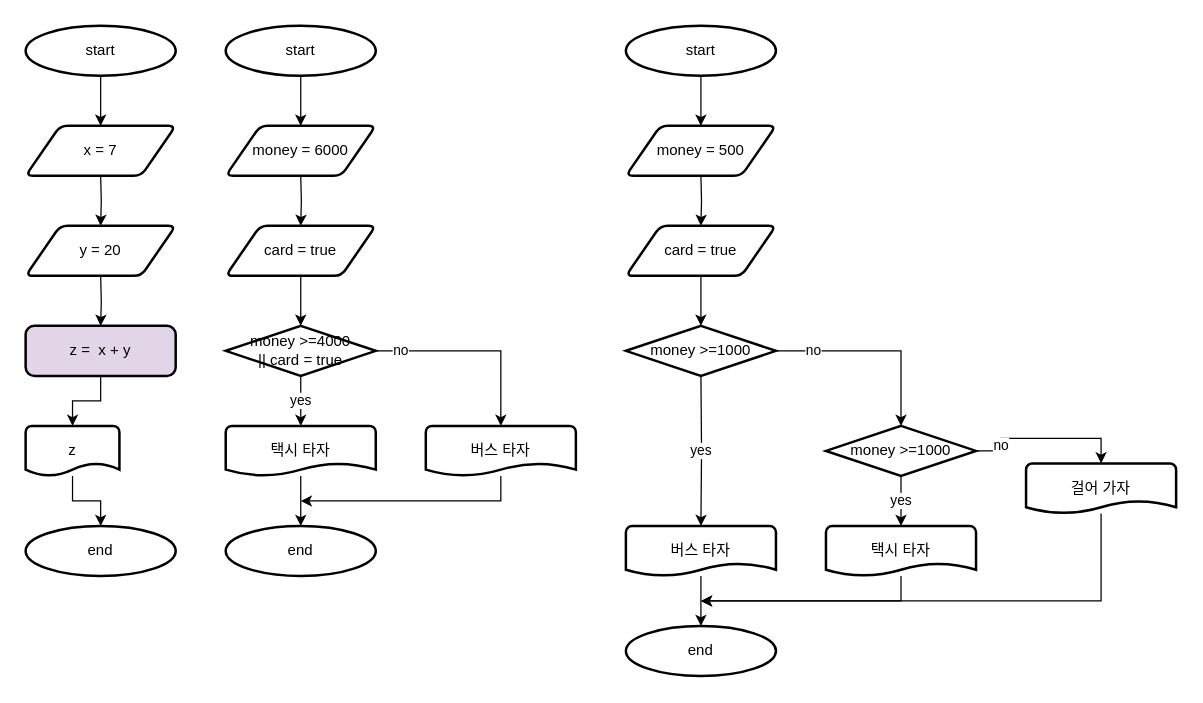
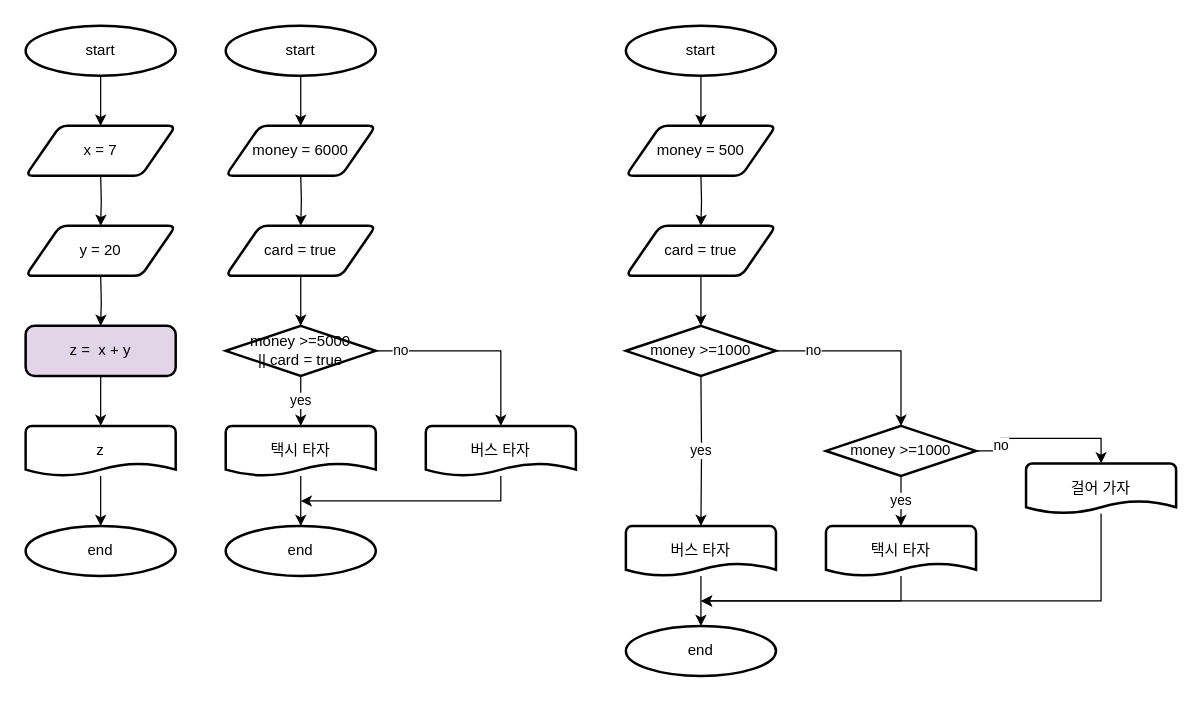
  <mxCell id="0" />
  <mxCell id="1" parent="0" />
  <mxCell id="2" value="" style="edgeStyle=orthogonalEdgeStyle;rounded=0;orthogonalLoop=1;jettySize=auto;html=1;" edge="1" parent="1" source="3"><mxGeometry relative="1" as="geometry"><mxPoint x="80" y="100" as="targetPoint" /></mxGeometry></mxCell>
  <mxCell id="3" value="start" style="strokeWidth=2;html=1;shape=mxgraph.flowchart.start_1;whiteSpace=wrap;" vertex="1" parent="1"><mxGeometry x="20" y="20" width="120" height="40" as="geometry" /></mxCell>
  <mxCell id="4" value="end" style="strokeWidth=2;html=1;shape=mxgraph.flowchart.start_1;whiteSpace=wrap;" vertex="1" parent="1"><mxGeometry x="20" y="420" width="120" height="40" as="geometry" /></mxCell>
  <mxCell id="5" value="" style="edgeStyle=orthogonalEdgeStyle;rounded=0;orthogonalLoop=1;jettySize=auto;html=1;" edge="1" parent="1"><mxGeometry relative="1" as="geometry"><mxPoint x="80" y="140" as="sourcePoint" /><mxPoint x="80" y="180" as="targetPoint" /></mxGeometry></mxCell>
  <mxCell id="6" value="" style="edgeStyle=orthogonalEdgeStyle;rounded=0;orthogonalLoop=1;jettySize=auto;html=1;" edge="1" parent="1" target="8"><mxGeometry relative="1" as="geometry"><mxPoint x="80" y="220" as="sourcePoint" /></mxGeometry></mxCell>
  <mxCell id="7" value="" style="edgeStyle=orthogonalEdgeStyle;rounded=0;orthogonalLoop=1;jettySize=auto;html=1;" edge="1" parent="1" source="8" target="10"><mxGeometry relative="1" as="geometry" /></mxCell>
  <mxCell id="8" value="z =&amp;nbsp; x + y" style="rounded=1;whiteSpace=wrap;html=1;absoluteArcSize=1;arcSize=14;strokeWidth=2;fillColor=#e1d5e7;" vertex="1" parent="1"><mxGeometry x="20" y="260" width="120" height="40" as="geometry" /></mxCell>
  <mxCell id="9" value="" style="edgeStyle=orthogonalEdgeStyle;rounded=0;orthogonalLoop=1;jettySize=auto;html=1;" edge="1" parent="1" source="10" target="4"><mxGeometry relative="1" as="geometry" /></mxCell>
- <mxCell id="10" value="z" style="strokeWidth=2;html=1;shape=mxgraph.flowchart.document2;whiteSpace=wrap;size=0.25;" vertex="1" parent="1"><mxGeometry x="20" y="340" width="75" height="40" as="geometry" /></mxCell>
+ <mxCell id="10" value="z" style="strokeWidth=2;html=1;shape=mxgraph.flowchart.document2;whiteSpace=wrap;size=0.25;" vertex="1" parent="1"><mxGeometry x="20" y="340" width="120" height="40" as="geometry" /></mxCell>
  <mxCell id="11" value="x = 7" style="shape=parallelogram;html=1;strokeWidth=2;perimeter=parallelogramPerimeter;whiteSpace=wrap;rounded=1;arcSize=12;size=0.23;" vertex="1" parent="1"><mxGeometry x="20" y="100" width="120" height="40" as="geometry" /></mxCell>
  <mxCell id="12" value="y = 20" style="shape=parallelogram;html=1;strokeWidth=2;perimeter=parallelogramPerimeter;whiteSpace=wrap;rounded=1;arcSize=12;size=0.23;" vertex="1" parent="1"><mxGeometry x="20" y="180" width="120" height="40" as="geometry" /></mxCell>
  <mxCell id="13" value="" style="edgeStyle=orthogonalEdgeStyle;rounded=0;orthogonalLoop=1;jettySize=auto;html=1;" edge="1" parent="1" source="14" target="16"><mxGeometry relative="1" as="geometry" /></mxCell>
  <mxCell id="14" value="start" style="strokeWidth=2;html=1;shape=mxgraph.flowchart.start_1;whiteSpace=wrap;" vertex="1" parent="1"><mxGeometry x="180" y="20" width="120" height="40" as="geometry" /></mxCell>
  <mxCell id="15" value="" style="edgeStyle=orthogonalEdgeStyle;rounded=0;orthogonalLoop=1;jettySize=auto;html=1;" edge="1" parent="1"><mxGeometry relative="1" as="geometry"><mxPoint x="240" y="140" as="sourcePoint" /><mxPoint x="240" y="180" as="targetPoint" /></mxGeometry></mxCell>
  <mxCell id="16" value="money = 6000" style="shape=parallelogram;html=1;strokeWidth=2;perimeter=parallelogramPerimeter;whiteSpace=wrap;rounded=1;arcSize=12;size=0.23;" vertex="1" parent="1"><mxGeometry x="180" y="100" width="120" height="40" as="geometry" /></mxCell>
  <mxCell id="17" value="" style="edgeStyle=orthogonalEdgeStyle;rounded=0;orthogonalLoop=1;jettySize=auto;html=1;" edge="1" parent="1" source="18" target="21"><mxGeometry relative="1" as="geometry" /></mxCell>
  <mxCell id="18" value="card = true" style="shape=parallelogram;html=1;strokeWidth=2;perimeter=parallelogramPerimeter;whiteSpace=wrap;rounded=1;arcSize=12;size=0.23;" vertex="1" parent="1"><mxGeometry x="180" y="180" width="120" height="40" as="geometry" /></mxCell>
  <mxCell id="19" value="yes" style="edgeStyle=orthogonalEdgeStyle;rounded=0;orthogonalLoop=1;jettySize=auto;html=1;" edge="1" parent="1" source="21" target="23"><mxGeometry relative="1" as="geometry" /></mxCell>
  <mxCell id="20" value="no" style="edgeStyle=orthogonalEdgeStyle;rounded=0;orthogonalLoop=1;jettySize=auto;html=1;entryX=0.5;entryY=0;entryDx=0;entryDy=0;entryPerimeter=0;" edge="1" parent="1" source="21" target="26"><mxGeometry x="-0.75" relative="1" as="geometry"><mxPoint as="offset" /></mxGeometry></mxCell>
- <mxCell id="21" value="money &amp;gt;=4000 &lt;br&gt;|| card = true" style="strokeWidth=2;html=1;shape=mxgraph.flowchart.decision;whiteSpace=wrap;" vertex="1" parent="1"><mxGeometry x="180" y="260" width="120" height="40" as="geometry" /></mxCell>
+ <mxCell id="21" value="money &amp;gt;=5000 &lt;br&gt;|| card = true" style="strokeWidth=2;html=1;shape=mxgraph.flowchart.decision;whiteSpace=wrap;" vertex="1" parent="1"><mxGeometry x="180" y="260" width="120" height="40" as="geometry" /></mxCell>
  <mxCell id="22" value="" style="edgeStyle=orthogonalEdgeStyle;rounded=0;orthogonalLoop=1;jettySize=auto;html=1;" edge="1" parent="1" source="23" target="24"><mxGeometry relative="1" as="geometry" /></mxCell>
  <mxCell id="23" value="택시 타자" style="strokeWidth=2;html=1;shape=mxgraph.flowchart.document2;whiteSpace=wrap;size=0.25;" vertex="1" parent="1"><mxGeometry x="180" y="340" width="120" height="40" as="geometry" /></mxCell>
  <mxCell id="24" value="end" style="strokeWidth=2;html=1;shape=mxgraph.flowchart.start_1;whiteSpace=wrap;" vertex="1" parent="1"><mxGeometry x="180" y="420" width="120" height="40" as="geometry" /></mxCell>
  <mxCell id="25" style="edgeStyle=orthogonalEdgeStyle;rounded=0;orthogonalLoop=1;jettySize=auto;html=1;" edge="1" parent="1" source="26"><mxGeometry relative="1" as="geometry"><mxPoint x="240" y="400" as="targetPoint" /><Array as="points"><mxPoint x="400" y="400" /></Array></mxGeometry></mxCell>
  <mxCell id="26" value="버스 타자" style="strokeWidth=2;html=1;shape=mxgraph.flowchart.document2;whiteSpace=wrap;size=0.25;" vertex="1" parent="1"><mxGeometry x="340" y="340" width="120" height="40" as="geometry" /></mxCell>
  <mxCell id="27" value="" style="edgeStyle=orthogonalEdgeStyle;rounded=0;orthogonalLoop=1;jettySize=auto;html=1;" edge="1" parent="1" source="28" target="30"><mxGeometry relative="1" as="geometry" /></mxCell>
  <mxCell id="28" value="start" style="strokeWidth=2;html=1;shape=mxgraph.flowchart.start_1;whiteSpace=wrap;" vertex="1" parent="1"><mxGeometry x="500" y="20" width="120" height="40" as="geometry" /></mxCell>
  <mxCell id="29" value="" style="edgeStyle=orthogonalEdgeStyle;rounded=0;orthogonalLoop=1;jettySize=auto;html=1;" edge="1" parent="1"><mxGeometry relative="1" as="geometry"><mxPoint x="560" y="140" as="sourcePoint" /><mxPoint x="560" y="180" as="targetPoint" /></mxGeometry></mxCell>
  <mxCell id="30" value="money = 500" style="shape=parallelogram;html=1;strokeWidth=2;perimeter=parallelogramPerimeter;whiteSpace=wrap;rounded=1;arcSize=12;size=0.23;" vertex="1" parent="1"><mxGeometry x="500" y="100" width="120" height="40" as="geometry" /></mxCell>
  <mxCell id="31" value="" style="edgeStyle=orthogonalEdgeStyle;rounded=0;orthogonalLoop=1;jettySize=auto;html=1;" edge="1" parent="1" source="32"><mxGeometry relative="1" as="geometry"><mxPoint x="560" y="260" as="targetPoint" /></mxGeometry></mxCell>
  <mxCell id="32" value="card = true" style="shape=parallelogram;html=1;strokeWidth=2;perimeter=parallelogramPerimeter;whiteSpace=wrap;rounded=1;arcSize=12;size=0.23;" vertex="1" parent="1"><mxGeometry x="500" y="180" width="120" height="40" as="geometry" /></mxCell>
  <mxCell id="33" value="no" style="edgeStyle=orthogonalEdgeStyle;rounded=0;orthogonalLoop=1;jettySize=auto;html=1;entryX=0.5;entryY=0;entryDx=0;entryDy=0;entryPerimeter=0;" edge="1" parent="1" source="34" target="41"><mxGeometry x="-0.625" relative="1" as="geometry"><mxPoint as="offset" /></mxGeometry></mxCell>
  <mxCell id="34" value="money &amp;gt;=1000" style="strokeWidth=2;html=1;shape=mxgraph.flowchart.decision;whiteSpace=wrap;" vertex="1" parent="1"><mxGeometry x="500" y="260" width="120" height="40" as="geometry" /></mxCell>
  <mxCell id="35" value="yes" style="edgeStyle=orthogonalEdgeStyle;rounded=0;orthogonalLoop=1;jettySize=auto;html=1;" edge="1" parent="1" target="37"><mxGeometry relative="1" as="geometry"><mxPoint x="560" y="300" as="sourcePoint" /></mxGeometry></mxCell>
  <mxCell id="36" value="" style="edgeStyle=orthogonalEdgeStyle;rounded=0;orthogonalLoop=1;jettySize=auto;html=1;" edge="1" parent="1" source="37" target="38"><mxGeometry relative="1" as="geometry" /></mxCell>
  <mxCell id="37" value="버스 타자" style="strokeWidth=2;html=1;shape=mxgraph.flowchart.document2;whiteSpace=wrap;size=0.25;" vertex="1" parent="1"><mxGeometry x="500" y="420" width="120" height="40" as="geometry" /></mxCell>
  <mxCell id="38" value="end" style="strokeWidth=2;html=1;shape=mxgraph.flowchart.start_1;whiteSpace=wrap;" vertex="1" parent="1"><mxGeometry x="500" y="500" width="120" height="40" as="geometry" /></mxCell>
  <mxCell id="39" value="yes" style="edgeStyle=orthogonalEdgeStyle;rounded=0;orthogonalLoop=1;jettySize=auto;html=1;" edge="1" parent="1" source="41" target="43"><mxGeometry relative="1" as="geometry" /></mxCell>
  <mxCell id="40" value="no" style="edgeStyle=orthogonalEdgeStyle;rounded=0;orthogonalLoop=1;jettySize=auto;html=1;entryX=0.5;entryY=0;entryDx=0;entryDy=0;entryPerimeter=0;" edge="1" parent="1" source="41" target="45"><mxGeometry x="-0.625" relative="1" as="geometry"><mxPoint as="offset" /></mxGeometry></mxCell>
  <mxCell id="41" value="money &amp;gt;=1000" style="strokeWidth=2;html=1;shape=mxgraph.flowchart.decision;whiteSpace=wrap;" vertex="1" parent="1"><mxGeometry x="660" y="340" width="120" height="40" as="geometry" /></mxCell>
  <mxCell id="42" style="edgeStyle=orthogonalEdgeStyle;rounded=0;orthogonalLoop=1;jettySize=auto;html=1;" edge="1" parent="1" source="43"><mxGeometry relative="1" as="geometry"><mxPoint x="560" y="480" as="targetPoint" /><Array as="points"><mxPoint x="720" y="480" /></Array></mxGeometry></mxCell>
  <mxCell id="43" value="택시 타자" style="strokeWidth=2;html=1;shape=mxgraph.flowchart.document2;whiteSpace=wrap;size=0.25;" vertex="1" parent="1"><mxGeometry x="660" y="420" width="120" height="40" as="geometry" /></mxCell>
  <mxCell id="44" style="edgeStyle=orthogonalEdgeStyle;rounded=0;orthogonalLoop=1;jettySize=auto;html=1;" edge="1" parent="1" source="45"><mxGeometry relative="1" as="geometry"><mxPoint x="560" y="480" as="targetPoint" /><Array as="points"><mxPoint x="880" y="480" /></Array></mxGeometry></mxCell>
  <mxCell id="45" value="걸어 가자" style="strokeWidth=2;html=1;shape=mxgraph.flowchart.document2;whiteSpace=wrap;size=0.25;" vertex="1" parent="1"><mxGeometry x="820" y="370" width="120" height="40" as="geometry" /></mxCell>
